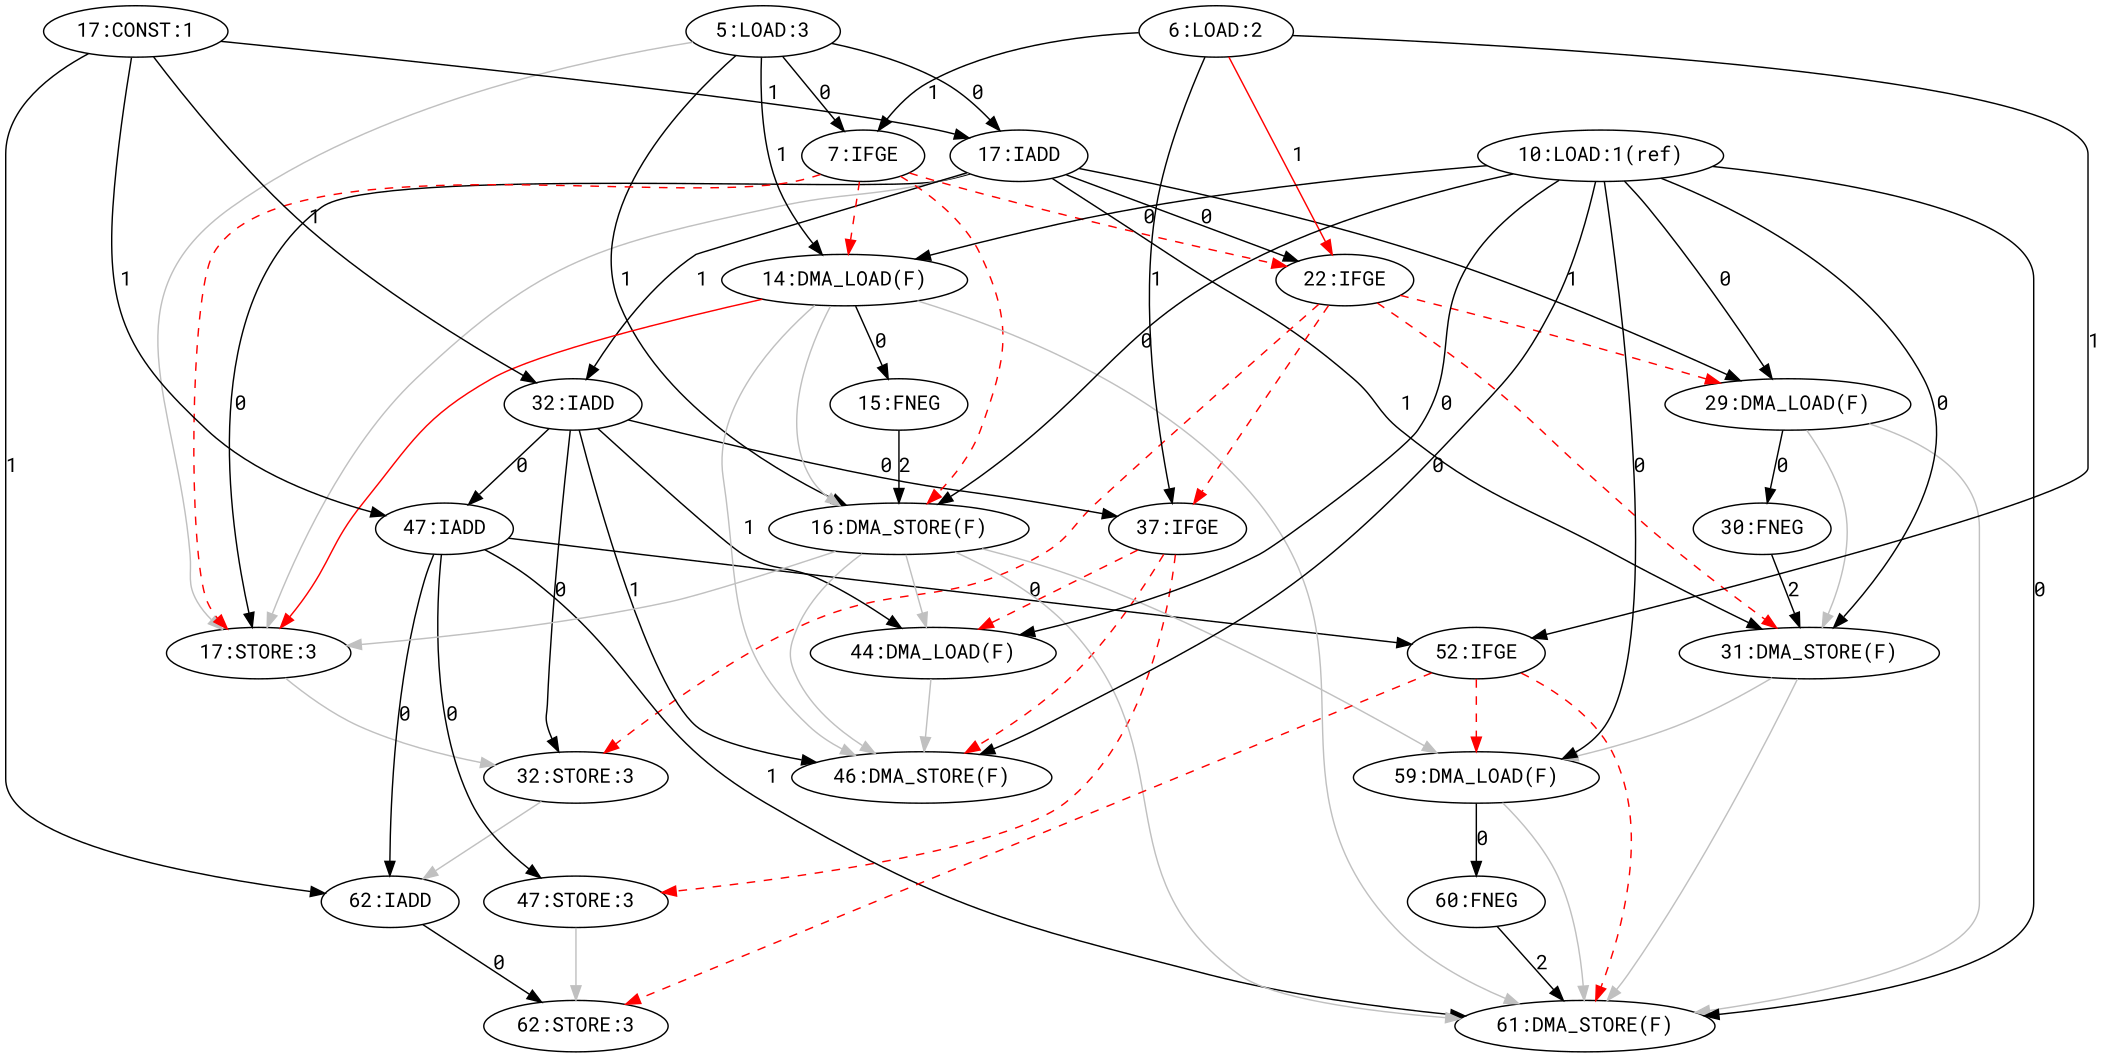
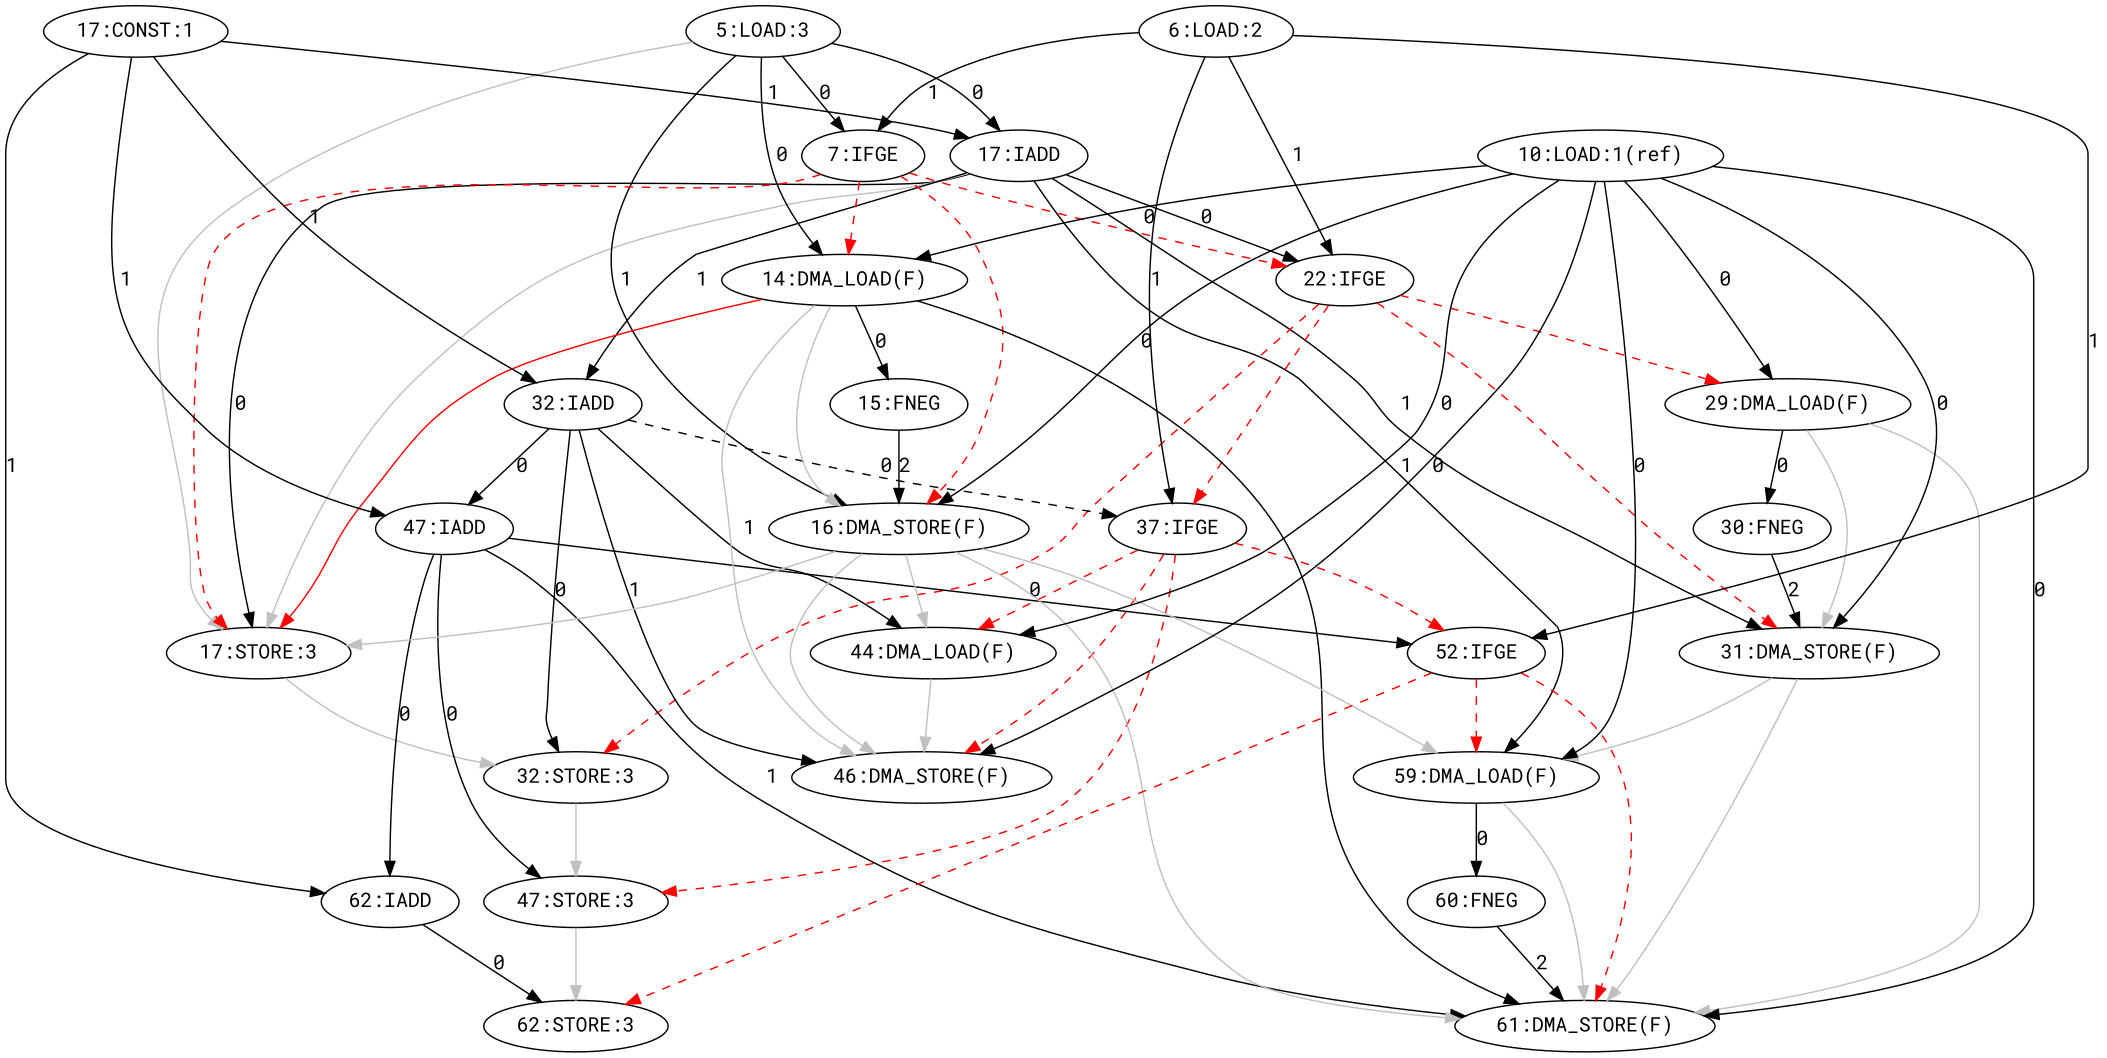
  digraph {
    fontname="Roboto Mono"
    node [fontname="Roboto Mono"]
    edge [fontname="Roboto Mono"]
    "17:IADD"
    "17:STORE:3"
    "22:IFGE"
    "32:IADD"
    "29:DMA_LOAD(F)"
    "31:DMA_STORE(F)"
    "32:STORE:3"
    "37:IFGE"
    "46:DMA_STORE(F)"
    "44:DMA_LOAD(F)"
    "47:IADD"
    "61:DMA_STORE(F)"
    "30:FNEG"
    "59:DMA_LOAD(F)"
    "47:STORE:3"
    "5:LOAD:3"
    "7:IFGE"
    "14:DMA_LOAD(F)"
    "16:DMA_STORE(F)"
    "15:FNEG"
    "60:FNEG"
    "6:LOAD:2"
    "52:IFGE"
    "62:STORE:3"
    "10:LOAD:1(ref)"
    "17:CONST:1"
    "62:IADD"
    "17:IADD" -> "17:STORE:3" [label=0]
    "17:IADD" -> "17:STORE:3" [color=gray]
    "17:IADD" -> "22:IFGE" [label=0]
    "17:IADD" -> "32:IADD" [label=1]
-   "17:IADD" -> "29:DMA_LOAD(F)" [label=1]
+   "17:IADD" -> "59:DMA_LOAD(F)" [label=1]
    "17:IADD" -> "31:DMA_STORE(F)" [label=1]
    "17:STORE:3" -> "32:STORE:3" [color=gray]
    "22:IFGE" -> "29:DMA_LOAD(F)" [color=red style=dashed]
    "22:IFGE" -> "31:DMA_STORE(F)" [color=red style=dashed]
    "22:IFGE" -> "32:STORE:3" [color=red style=dashed]
    "22:IFGE" -> "37:IFGE" [color=red style=dashed]
    "32:IADD" -> "32:STORE:3" [label=0]
-   "32:IADD" -> "37:IFGE" [label=0]
+   "32:IADD" -> "37:IFGE" [label=0 style=dashed]
    "32:IADD" -> "46:DMA_STORE(F)" [label=1]
    "32:IADD" -> "44:DMA_LOAD(F)" [label=1]
    "32:IADD" -> "47:IADD" [label=0]
    "29:DMA_LOAD(F)" -> "31:DMA_STORE(F)" [color=gray]
    "29:DMA_LOAD(F)" -> "61:DMA_STORE(F)" [color=gray]
    "29:DMA_LOAD(F)" -> "30:FNEG" [label=0]
    "31:DMA_STORE(F)" -> "61:DMA_STORE(F)" [color=gray]
    "31:DMA_STORE(F)" -> "59:DMA_LOAD(F)" [color=gray]
-   "32:STORE:3" -> "62:IADD" [color=gray]
+   "32:STORE:3" -> "47:STORE:3" [color=gray]
    "37:IFGE" -> "46:DMA_STORE(F)" [color=red style=dashed]
    "37:IFGE" -> "44:DMA_LOAD(F)" [color=red style=dashed]
    "37:IFGE" -> "47:STORE:3" [color=red style=dashed]
+   "37:IFGE" -> "52:IFGE" [color=red style=dashed]
    "44:DMA_LOAD(F)" -> "46:DMA_STORE(F)" [color=gray]
    "47:IADD" -> "61:DMA_STORE(F)" [label=1]
    "47:IADD" -> "47:STORE:3" [label=0]
    "47:IADD" -> "52:IFGE" [label=0]
    "47:IADD" -> "62:IADD" [label=0]
    "30:FNEG" -> "31:DMA_STORE(F)" [label=2]
    "59:DMA_LOAD(F)" -> "61:DMA_STORE(F)" [color=gray]
    "59:DMA_LOAD(F)" -> "60:FNEG" [label=0]
    "47:STORE:3" -> "62:STORE:3" [color=gray]
    "5:LOAD:3" -> "17:IADD" [label=0]
    "5:LOAD:3" -> "17:STORE:3" [color=gray]
    "5:LOAD:3" -> "7:IFGE" [label=0]
-   "5:LOAD:3" -> "14:DMA_LOAD(F)" [label=1]
+   "5:LOAD:3" -> "14:DMA_LOAD(F)" [label=0]
    "5:LOAD:3" -> "16:DMA_STORE(F)" [label=1]
    "7:IFGE" -> "17:STORE:3" [color=red style=dashed]
    "7:IFGE" -> "22:IFGE" [color=red style=dashed]
    "7:IFGE" -> "14:DMA_LOAD(F)" [color=red style=dashed]
    "7:IFGE" -> "16:DMA_STORE(F)" [color=red style=dashed]
    "14:DMA_LOAD(F)" -> "17:STORE:3" [color=red]
    "14:DMA_LOAD(F)" -> "46:DMA_STORE(F)" [color=gray]
-   "14:DMA_LOAD(F)" -> "61:DMA_STORE(F)" [color=gray]
+   "14:DMA_LOAD(F)" -> "61:DMA_STORE(F)" [color=black]
    "14:DMA_LOAD(F)" -> "16:DMA_STORE(F)" [color=gray]
    "14:DMA_LOAD(F)" -> "15:FNEG" [label=0]
    "16:DMA_STORE(F)" -> "17:STORE:3" [color=gray]
    "16:DMA_STORE(F)" -> "46:DMA_STORE(F)" [color=gray]
    "16:DMA_STORE(F)" -> "44:DMA_LOAD(F)" [color=gray]
    "16:DMA_STORE(F)" -> "61:DMA_STORE(F)" [color=gray]
    "16:DMA_STORE(F)" -> "59:DMA_LOAD(F)" [color=gray]
    "15:FNEG" -> "16:DMA_STORE(F)" [label=2]
    "60:FNEG" -> "61:DMA_STORE(F)" [label=2]
-   "6:LOAD:2" -> "22:IFGE" [label=1 color=red]
+   "6:LOAD:2" -> "22:IFGE" [label=1]
    "6:LOAD:2" -> "37:IFGE" [label=1]
    "6:LOAD:2" -> "7:IFGE" [label=1]
    "6:LOAD:2" -> "52:IFGE" [label=1]
    "52:IFGE" -> "61:DMA_STORE(F)" [color=red style=dashed]
    "52:IFGE" -> "59:DMA_LOAD(F)" [color=red style=dashed]
    "52:IFGE" -> "62:STORE:3" [color=red style=dashed]
    "10:LOAD:1(ref)" -> "29:DMA_LOAD(F)" [label=0]
    "10:LOAD:1(ref)" -> "31:DMA_STORE(F)" [label=0]
    "10:LOAD:1(ref)" -> "46:DMA_STORE(F)" [label=0]
    "10:LOAD:1(ref)" -> "44:DMA_LOAD(F)" [label=0]
    "10:LOAD:1(ref)" -> "61:DMA_STORE(F)" [label=0]
    "10:LOAD:1(ref)" -> "59:DMA_LOAD(F)" [label=0]
    "10:LOAD:1(ref)" -> "14:DMA_LOAD(F)" [label=0]
    "10:LOAD:1(ref)" -> "16:DMA_STORE(F)" [label=0]
    "17:CONST:1" -> "17:IADD" [label=1]
    "17:CONST:1" -> "32:IADD" [label=1]
    "17:CONST:1" -> "47:IADD" [label=1]
    "17:CONST:1" -> "62:IADD" [label=1]
    "62:IADD" -> "62:STORE:3" [label=0]
  }
